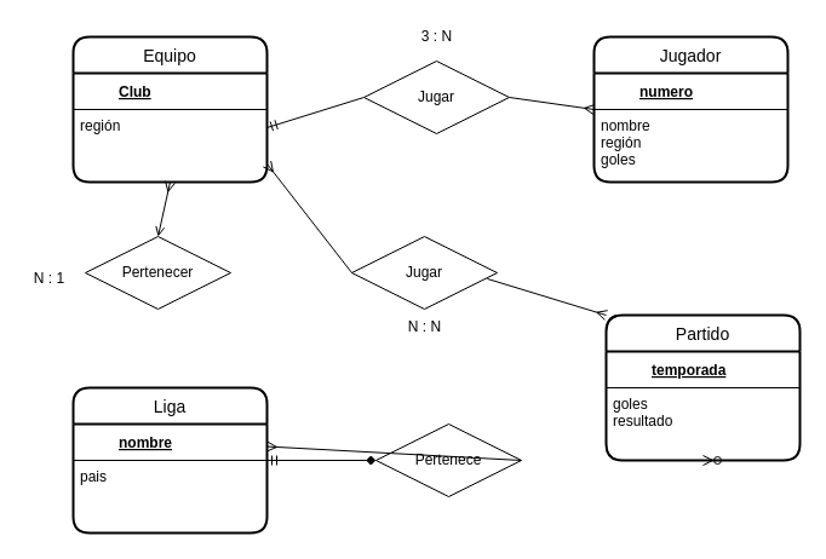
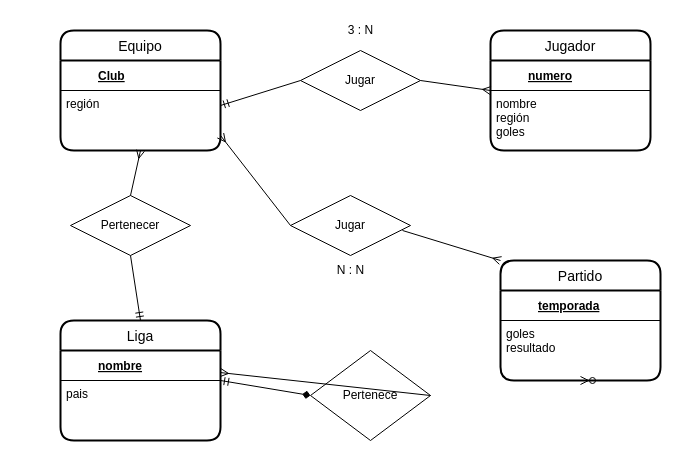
  <mxCell id="0" />
  <mxCell id="1" parent="0" />
  <mxCell id="2" value="Equipo" style="swimlane;childLayout=stackLayout;horizontal=1;startSize=30;horizontalStack=0;rounded=1;fontSize=14;fontStyle=0;strokeWidth=2;resizeParent=0;resizeLast=1;shadow=0;dashed=0;align=center;" vertex="1" parent="1"><mxGeometry x="60" y="30" width="160" height="120" as="geometry" /></mxCell>
  <mxCell id="3" value="" style="shape=table;startSize=0;container=1;collapsible=1;childLayout=tableLayout;fixedRows=1;rowLines=0;fontStyle=0;align=center;resizeLast=1;strokeColor=none;fillColor=none;collapsible=0;" vertex="1" parent="2"><mxGeometry y="30" width="160" height="30" as="geometry" /></mxCell>
  <mxCell id="4" value="" style="shape=tableRow;horizontal=0;startSize=0;swimlaneHead=0;swimlaneBody=0;fillColor=none;collapsible=0;dropTarget=0;points=[[0,0.5],[1,0.5]];portConstraint=eastwest;top=0;left=0;right=0;bottom=1;" vertex="1" parent="3"><mxGeometry width="160" height="30" as="geometry" /></mxCell>
  <mxCell id="5" value="" style="shape=partialRectangle;connectable=0;fillColor=none;top=0;left=0;bottom=0;right=0;fontStyle=1;overflow=hidden;" vertex="1" parent="4"><mxGeometry width="30" height="30" as="geometry"><mxRectangle width="30" height="30" as="alternateBounds" /></mxGeometry></mxCell>
  <mxCell id="6" value="Club" style="shape=partialRectangle;connectable=0;fillColor=none;top=0;left=0;bottom=0;right=0;align=left;spacingLeft=6;fontStyle=5;overflow=hidden;" vertex="1" parent="4"><mxGeometry x="30" width="130" height="30" as="geometry"><mxRectangle width="130" height="30" as="alternateBounds" /></mxGeometry></mxCell>
  <mxCell id="7" value="región&#10;" style="align=left;strokeColor=none;fillColor=none;spacingLeft=4;fontSize=12;verticalAlign=top;resizable=0;rotatable=0;part=1;" vertex="1" parent="2"><mxGeometry y="60" width="160" height="60" as="geometry" /></mxCell>
  <mxCell id="8" value="Jugador" style="swimlane;childLayout=stackLayout;horizontal=1;startSize=30;horizontalStack=0;rounded=1;fontSize=14;fontStyle=0;strokeWidth=2;resizeParent=0;resizeLast=1;shadow=0;dashed=0;align=center;" vertex="1" parent="1"><mxGeometry x="490" y="30" width="160" height="120" as="geometry" /></mxCell>
  <mxCell id="9" value="" style="shape=table;startSize=0;container=1;collapsible=1;childLayout=tableLayout;fixedRows=1;rowLines=0;fontStyle=0;align=center;resizeLast=1;strokeColor=none;fillColor=none;collapsible=0;" vertex="1" parent="8"><mxGeometry y="30" width="160" height="30" as="geometry" /></mxCell>
  <mxCell id="10" value="" style="shape=tableRow;horizontal=0;startSize=0;swimlaneHead=0;swimlaneBody=0;fillColor=none;collapsible=0;dropTarget=0;points=[[0,0.5],[1,0.5]];portConstraint=eastwest;top=0;left=0;right=0;bottom=1;" vertex="1" parent="9"><mxGeometry width="160" height="30" as="geometry" /></mxCell>
  <mxCell id="11" value="" style="shape=partialRectangle;connectable=0;fillColor=none;top=0;left=0;bottom=0;right=0;fontStyle=1;overflow=hidden;" vertex="1" parent="10"><mxGeometry width="30" height="30" as="geometry"><mxRectangle width="30" height="30" as="alternateBounds" /></mxGeometry></mxCell>
  <mxCell id="12" value="numero" style="shape=partialRectangle;connectable=0;fillColor=none;top=0;left=0;bottom=0;right=0;align=left;spacingLeft=6;fontStyle=5;overflow=hidden;" vertex="1" parent="10"><mxGeometry x="30" width="130" height="30" as="geometry"><mxRectangle width="130" height="30" as="alternateBounds" /></mxGeometry></mxCell>
  <mxCell id="13" value="nombre   &#10;región&#10;goles" style="align=left;strokeColor=none;fillColor=none;spacingLeft=4;fontSize=12;verticalAlign=top;resizable=0;rotatable=0;part=1;" vertex="1" parent="8"><mxGeometry y="60" width="160" height="60" as="geometry" /></mxCell>
  <mxCell id="14" value="Partido" style="swimlane;childLayout=stackLayout;horizontal=1;startSize=30;horizontalStack=0;rounded=1;fontSize=14;fontStyle=0;strokeWidth=2;resizeParent=0;resizeLast=1;shadow=0;dashed=0;align=center;" vertex="1" parent="1"><mxGeometry x="500" y="260" width="160" height="120" as="geometry" /></mxCell>
  <mxCell id="15" value="" style="shape=table;startSize=0;container=1;collapsible=1;childLayout=tableLayout;fixedRows=1;rowLines=0;fontStyle=0;align=center;resizeLast=1;strokeColor=none;fillColor=none;collapsible=0;" vertex="1" parent="14"><mxGeometry y="30" width="160" height="30" as="geometry" /></mxCell>
  <mxCell id="16" value="" style="shape=tableRow;horizontal=0;startSize=0;swimlaneHead=0;swimlaneBody=0;fillColor=none;collapsible=0;dropTarget=0;points=[[0,0.5],[1,0.5]];portConstraint=eastwest;top=0;left=0;right=0;bottom=1;" vertex="1" parent="15"><mxGeometry width="160" height="30" as="geometry" /></mxCell>
  <mxCell id="17" value="" style="shape=partialRectangle;connectable=0;fillColor=none;top=0;left=0;bottom=0;right=0;fontStyle=1;overflow=hidden;" vertex="1" parent="16"><mxGeometry width="30" height="30" as="geometry"><mxRectangle width="30" height="30" as="alternateBounds" /></mxGeometry></mxCell>
  <mxCell id="18" value="temporada" style="shape=partialRectangle;connectable=0;fillColor=none;top=0;left=0;bottom=0;right=0;align=left;spacingLeft=6;fontStyle=5;overflow=hidden;" vertex="1" parent="16"><mxGeometry x="30" width="130" height="30" as="geometry"><mxRectangle width="130" height="30" as="alternateBounds" /></mxGeometry></mxCell>
  <mxCell id="19" value="goles&#10;resultado" style="align=left;strokeColor=none;fillColor=none;spacingLeft=4;fontSize=12;verticalAlign=top;resizable=0;rotatable=0;part=1;" vertex="1" parent="14"><mxGeometry y="60" width="160" height="60" as="geometry" /></mxCell>
  <mxCell id="20" value="Liga" style="swimlane;childLayout=stackLayout;horizontal=1;startSize=30;horizontalStack=0;rounded=1;fontSize=14;fontStyle=0;strokeWidth=2;resizeParent=0;resizeLast=1;shadow=0;dashed=0;align=center;" vertex="1" parent="1"><mxGeometry x="60" y="320" width="160" height="120" as="geometry" /></mxCell>
  <mxCell id="21" value="" style="shape=table;startSize=0;container=1;collapsible=1;childLayout=tableLayout;fixedRows=1;rowLines=0;fontStyle=0;align=center;resizeLast=1;strokeColor=none;fillColor=none;collapsible=0;" vertex="1" parent="20"><mxGeometry y="30" width="160" height="30" as="geometry" /></mxCell>
  <mxCell id="22" value="" style="shape=tableRow;horizontal=0;startSize=0;swimlaneHead=0;swimlaneBody=0;fillColor=none;collapsible=0;dropTarget=0;points=[[0,0.5],[1,0.5]];portConstraint=eastwest;top=0;left=0;right=0;bottom=1;" vertex="1" parent="21"><mxGeometry width="160" height="30" as="geometry" /></mxCell>
  <mxCell id="23" value="" style="shape=partialRectangle;connectable=0;fillColor=none;top=0;left=0;bottom=0;right=0;fontStyle=1;overflow=hidden;" vertex="1" parent="22"><mxGeometry width="30" height="30" as="geometry"><mxRectangle width="30" height="30" as="alternateBounds" /></mxGeometry></mxCell>
  <mxCell id="24" value="nombre" style="shape=partialRectangle;connectable=0;fillColor=none;top=0;left=0;bottom=0;right=0;align=left;spacingLeft=6;fontStyle=5;overflow=hidden;" vertex="1" parent="22"><mxGeometry x="30" width="130" height="30" as="geometry"><mxRectangle width="130" height="30" as="alternateBounds" /></mxGeometry></mxCell>
  <mxCell id="25" value="pais&#10;" style="align=left;strokeColor=none;fillColor=none;spacingLeft=4;fontSize=12;verticalAlign=top;resizable=0;rotatable=0;part=1;" vertex="1" parent="20"><mxGeometry y="60" width="160" height="60" as="geometry" /></mxCell>
  <mxCell id="26" value="Pertenecer" style="shape=rhombus;perimeter=rhombusPerimeter;whiteSpace=wrap;html=1;align=center;" vertex="1" parent="1"><mxGeometry x="70" y="195" width="120" height="60" as="geometry" /></mxCell>
- <mxCell id="28" value="" style="endArrow=open;html=1;rounded=0;exitX=0.5;exitY=1;exitDx=0;exitDy=0;entryX=0.5;entryY=0;entryDx=0;entryDy=0;endFill=0;startArrow=ERmany;startFill=0;" edge="1" parent="1" source="7" target="26"><mxGeometry relative="1" as="geometry"><mxPoint x="340" y="340" as="sourcePoint" /><mxPoint x="500" y="340" as="targetPoint" /></mxGeometry></mxCell>
- <mxCell id="29" value="N : 1" style="text;html=1;align=center;verticalAlign=middle;resizable=0;points=[];autosize=1;strokeColor=none;fillColor=none;" vertex="1" parent="1"><mxGeometry x="20" y="220" width="40" height="20" as="geometry" /></mxCell>
+ <mxCell id="27" value="" style="endArrow=none;html=1;rounded=0;exitX=0.5;exitY=0;exitDx=0;exitDy=0;entryX=0.5;entryY=1;entryDx=0;entryDy=0;endFill=0;startArrow=ERmandOne;startFill=0;" edge="1" parent="1" source="20" target="26"><mxGeometry relative="1" as="geometry"><mxPoint x="330" y="300" as="sourcePoint" /><mxPoint x="490" y="300" as="targetPoint" /></mxGeometry></mxCell>
+ <mxCell id="28" value="" style="endArrow=none;html=1;rounded=0;exitX=0.5;exitY=1;exitDx=0;exitDy=0;entryX=0.5;entryY=0;entryDx=0;entryDy=0;endFill=0;startArrow=ERmany;startFill=0;" edge="1" parent="1" source="7" target="26"><mxGeometry relative="1" as="geometry"><mxPoint x="340" y="340" as="sourcePoint" /><mxPoint x="500" y="340" as="targetPoint" /></mxGeometry></mxCell>
  <mxCell id="30" value="Jugar" style="shape=rhombus;perimeter=rhombusPerimeter;whiteSpace=wrap;html=1;align=center;" vertex="1" parent="1"><mxGeometry x="300" y="50" width="120" height="60" as="geometry" /></mxCell>
  <mxCell id="31" value="" style="endArrow=none;html=1;rounded=0;exitX=1;exitY=0.25;exitDx=0;exitDy=0;entryX=0;entryY=0.5;entryDx=0;entryDy=0;endFill=0;startArrow=ERmandOne;startFill=0;" edge="1" parent="1" source="7" target="30"><mxGeometry relative="1" as="geometry"><mxPoint x="260" y="180" as="sourcePoint" /><mxPoint x="420" y="180" as="targetPoint" /></mxGeometry></mxCell>
  <mxCell id="32" value="" style="endArrow=ERmany;html=1;rounded=0;exitX=1;exitY=0.5;exitDx=0;exitDy=0;entryX=0;entryY=0;entryDx=0;entryDy=0;endFill=0;" edge="1" parent="1" source="30" target="13"><mxGeometry relative="1" as="geometry"><mxPoint x="460" y="80" as="sourcePoint" /><mxPoint x="620" y="80" as="targetPoint" /></mxGeometry></mxCell>
  <mxCell id="33" value="" style="endArrow=none;html=1;rounded=0;exitX=0.5;exitY=1;exitDx=0;exitDy=0;endFill=0;startArrow=ERzeroToMany;startFill=0;" edge="1" parent="1" source="19"><mxGeometry relative="1" as="geometry"><mxPoint x="370" y="-20" as="sourcePoint" /><mxPoint x="600" y="380" as="targetPoint" /></mxGeometry></mxCell>
  <mxCell id="34" value="Jugar" style="shape=rhombus;perimeter=rhombusPerimeter;whiteSpace=wrap;html=1;align=center;" vertex="1" parent="1"><mxGeometry x="290" y="195" width="120" height="60" as="geometry" /></mxCell>
  <mxCell id="35" value="3 : N" style="text;html=1;align=center;verticalAlign=middle;resizable=0;points=[];autosize=1;strokeColor=none;fillColor=none;" vertex="1" parent="1"><mxGeometry x="340" y="20" width="40" height="20" as="geometry" /></mxCell>
  <mxCell id="36" value="" style="endArrow=none;html=1;rounded=0;exitX=1;exitY=0.75;exitDx=0;exitDy=0;entryX=0;entryY=0.5;entryDx=0;entryDy=0;startArrow=ERmany;startFill=0;" edge="1" parent="1" source="7" target="34"><mxGeometry relative="1" as="geometry"><mxPoint x="460" y="80" as="sourcePoint" /><mxPoint x="620" y="80" as="targetPoint" /></mxGeometry></mxCell>
  <mxCell id="37" value="" style="endArrow=ERmany;html=1;rounded=0;exitX=0.933;exitY=0.583;exitDx=0;exitDy=0;exitPerimeter=0;entryX=0;entryY=0;entryDx=0;entryDy=0;endFill=0;" edge="1" parent="1" source="34" target="14"><mxGeometry relative="1" as="geometry"><mxPoint x="460" y="80" as="sourcePoint" /><mxPoint x="620" y="80" as="targetPoint" /></mxGeometry></mxCell>
  <mxCell id="38" value="N : N" style="text;html=1;align=center;verticalAlign=middle;resizable=0;points=[];autosize=1;strokeColor=none;fillColor=none;" vertex="1" parent="1"><mxGeometry x="330" y="260" width="40" height="20" as="geometry" /></mxCell>
- <mxCell id="39" value="Pertenece" style="shape=rhombus;perimeter=rhombusPerimeter;whiteSpace=wrap;html=1;align=center;" vertex="1" parent="1"><mxGeometry x="310" y="350" width="120" height="60" as="geometry" /></mxCell>
+ <mxCell id="39" value="Pertenece" style="shape=rhombus;perimeter=rhombusPerimeter;whiteSpace=wrap;html=1;align=center;" vertex="1" parent="1"><mxGeometry x="310" y="350" width="120" height="90" as="geometry" /></mxCell>
  <mxCell id="40" value="" style="endArrow=ERmany;html=1;rounded=0;exitX=1;exitY=0.5;exitDx=0;exitDy=0;endFill=0;" edge="1" parent="1" source="39" target="24"><mxGeometry relative="1" as="geometry"><mxPoint x="384" y="450" as="sourcePoint" /><mxPoint x="544" y="450" as="targetPoint" /></mxGeometry></mxCell>
  <mxCell id="41" value="" style="endArrow=diamond;html=1;rounded=0;exitX=1;exitY=0;exitDx=0;exitDy=0;entryX=0;entryY=0.5;entryDx=0;entryDy=0;startArrow=ERmandOne;startFill=0;" edge="1" parent="1" source="25" target="39"><mxGeometry relative="1" as="geometry"><mxPoint x="230" y="400" as="sourcePoint" /><mxPoint x="390" y="400" as="targetPoint" /></mxGeometry></mxCell>
